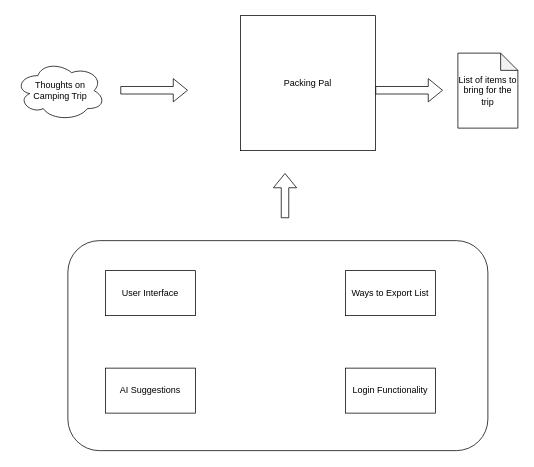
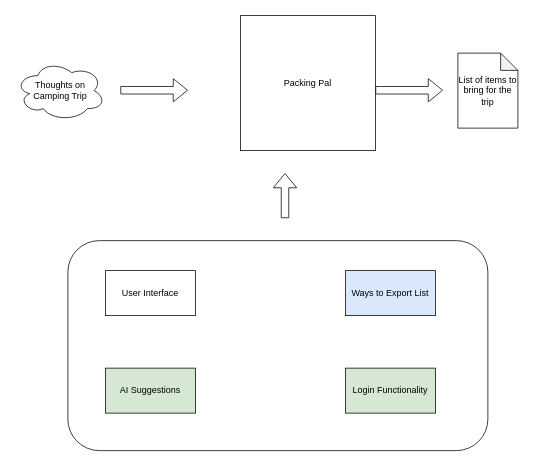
  <mxCell id="0" />
  <mxCell id="1" parent="0" />
  <mxCell id="2" value="Thoughts on Camping Trip" style="ellipse;shape=cloud;whiteSpace=wrap;html=1;" vertex="1" parent="1"><mxGeometry x="20" y="80" width="120" height="80" as="geometry" /></mxCell>
  <mxCell id="3" value="" style="shape=flexArrow;endArrow=classic;html=1;rounded=0;" edge="1" parent="1"><mxGeometry width="50" height="50" relative="1" as="geometry"><mxPoint x="160" y="119.5" as="sourcePoint" /><mxPoint x="250" y="119.5" as="targetPoint" /></mxGeometry></mxCell>
  <mxCell id="4" value="" style="shape=flexArrow;endArrow=classic;html=1;rounded=0;" edge="1" parent="1"><mxGeometry width="50" height="50" relative="1" as="geometry"><mxPoint x="500" y="119.5" as="sourcePoint" /><mxPoint x="590" y="119.5" as="targetPoint" /></mxGeometry></mxCell>
  <mxCell id="5" value="Packing Pal" style="whiteSpace=wrap;html=1;aspect=fixed;" vertex="1" parent="1"><mxGeometry x="320" y="20" width="180" height="180" as="geometry" /></mxCell>
  <mxCell id="6" value="List of items to bring for the trip" style="shape=note;whiteSpace=wrap;html=1;backgroundOutline=1;darkOpacity=0.05;size=23;" vertex="1" parent="1"><mxGeometry x="610" y="70" width="80" height="100" as="geometry" /></mxCell>
  <mxCell id="7" value="" style="shape=flexArrow;endArrow=classic;html=1;rounded=0;" edge="1" parent="1"><mxGeometry width="50" height="50" relative="1" as="geometry"><mxPoint x="379.5" y="290" as="sourcePoint" /><mxPoint x="379.5" y="230" as="targetPoint" /></mxGeometry></mxCell>
  <mxCell id="8" value="" style="rounded=1;whiteSpace=wrap;html=1;" vertex="1" parent="1"><mxGeometry x="90" y="320" width="560" height="280" as="geometry" /></mxCell>
  <mxCell id="9" value="User Interface" style="rounded=0;whiteSpace=wrap;html=1;" vertex="1" parent="1"><mxGeometry x="140" y="360" width="120" height="60" as="geometry" /></mxCell>
- <mxCell id="10" value="Ways to Export List" style="rounded=0;whiteSpace=wrap;html=1;" vertex="1" parent="1"><mxGeometry x="460" y="360" width="120" height="60" as="geometry" /></mxCell>
- <mxCell id="11" value="AI Suggestions" style="rounded=0;whiteSpace=wrap;html=1;" vertex="1" parent="1"><mxGeometry x="140" y="490" width="120" height="60" as="geometry" /></mxCell>
- <mxCell id="12" value="Login Functionality" style="rounded=0;whiteSpace=wrap;html=1;" vertex="1" parent="1"><mxGeometry x="460" y="490" width="120" height="60" as="geometry" /></mxCell>
+ <mxCell id="10" value="Ways to Export List" style="rounded=0;whiteSpace=wrap;html=1;fillColor=#dae8fc;" vertex="1" parent="1"><mxGeometry x="460" y="360" width="120" height="60" as="geometry" /></mxCell>
+ <mxCell id="11" value="AI Suggestions" style="rounded=0;whiteSpace=wrap;html=1;fillColor=#d5e8d4;" vertex="1" parent="1"><mxGeometry x="140" y="490" width="120" height="60" as="geometry" /></mxCell>
+ <mxCell id="12" value="Login Functionality" style="rounded=0;whiteSpace=wrap;html=1;fillColor=#d5e8d4;" vertex="1" parent="1"><mxGeometry x="460" y="490" width="120" height="60" as="geometry" /></mxCell>
